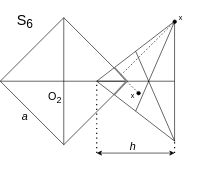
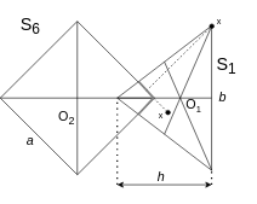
  <mxCell id="0" />
  <mxCell id="1" parent="0" />
  <mxCell id="2" value="" style="whiteSpace=wrap;html=1;aspect=fixed;fillColor=none;rotation=45;" parent="1" vertex="1"><mxGeometry x="30" y="60" width="150" height="150" as="geometry" /></mxCell>
  <mxCell id="3" value="" style="triangle;whiteSpace=wrap;html=1;fillColor=none;rotation=-180;" parent="1" vertex="1"><mxGeometry x="160" y="35" width="130" height="200" as="geometry" /></mxCell>
  <mxCell id="4" value="" style="endArrow=none;html=1;rounded=0;exitX=1;exitY=0.5;exitDx=0;exitDy=0;entryX=0;entryY=0.5;entryDx=0;entryDy=0;" parent="1" source="3" target="3" edge="1"><mxGeometry width="50" height="50" relative="1" as="geometry"><mxPoint x="260" y="215" as="sourcePoint" /><mxPoint x="310" y="165" as="targetPoint" /></mxGeometry></mxCell>
  <mxCell id="5" value="" style="endArrow=none;html=1;rounded=0;entryX=0.5;entryY=1;entryDx=0;entryDy=0;exitX=-0.003;exitY=-0.002;exitDx=0;exitDy=0;exitPerimeter=0;" parent="1" source="3" target="3" edge="1"><mxGeometry width="50" height="50" relative="1" as="geometry"><mxPoint x="250" y="335" as="sourcePoint" /><mxPoint x="300" y="285" as="targetPoint" /></mxGeometry></mxCell>
  <mxCell id="6" value="" style="endArrow=none;html=1;rounded=0;exitX=0.5;exitY=0;exitDx=0;exitDy=0;entryX=-0.001;entryY=0.998;entryDx=0;entryDy=0;entryPerimeter=0;" parent="1" source="3" target="3" edge="1"><mxGeometry width="50" height="50" relative="1" as="geometry"><mxPoint x="320" y="175" as="sourcePoint" /><mxPoint x="370" y="125" as="targetPoint" /></mxGeometry></mxCell>
  <mxCell id="7" value="" style="endArrow=none;html=1;rounded=0;exitX=0;exitY=1;exitDx=0;exitDy=0;entryX=1;entryY=0;entryDx=0;entryDy=0;" parent="1" source="2" target="2" edge="1"><mxGeometry width="50" height="50" relative="1" as="geometry"><mxPoint x="150" y="185" as="sourcePoint" /><mxPoint x="200" y="135" as="targetPoint" /></mxGeometry></mxCell>
  <mxCell id="8" value="" style="endArrow=none;html=1;rounded=0;exitX=0;exitY=0;exitDx=0;exitDy=0;entryX=1;entryY=1;entryDx=0;entryDy=0;" parent="1" source="2" target="2" edge="1"><mxGeometry width="50" height="50" relative="1" as="geometry"><mxPoint x="10" y="125" as="sourcePoint" /><mxPoint x="60" y="75" as="targetPoint" /></mxGeometry></mxCell>
  <mxCell id="9" value="&lt;span style=&quot;font-size: 24px&quot;&gt;S&lt;sub&gt;6&lt;/sub&gt;&lt;/span&gt;" style="text;html=1;align=center;verticalAlign=middle;resizable=0;points=[];autosize=1;strokeColor=none;fillColor=none;" parent="1" vertex="1"><mxGeometry x="20" y="20" width="40" height="30" as="geometry" /></mxCell>
+ <mxCell id="10" value="&lt;span style=&quot;font-size: 24px&quot;&gt;S&lt;sub&gt;1&lt;/sub&gt;&lt;/span&gt;" style="text;html=1;align=center;verticalAlign=middle;resizable=0;points=[];autosize=1;strokeColor=none;fillColor=none;" parent="1" vertex="1"><mxGeometry x="290" y="75" width="40" height="30" as="geometry" /></mxCell>
  <mxCell id="11" value="&lt;font style=&quot;font-size: 18px&quot;&gt;O&lt;sub&gt;2&lt;/sub&gt;&lt;/font&gt;" style="text;html=1;align=center;verticalAlign=middle;resizable=0;points=[];autosize=1;strokeColor=none;fillColor=none;fontSize=24;" parent="1" vertex="1"><mxGeometry x="70" y="140" width="40" height="40" as="geometry" /></mxCell>
+ <mxCell id="12" value="&lt;font style=&quot;font-size: 18px&quot;&gt;O&lt;/font&gt;&lt;font style=&quot;font-size: 15px&quot;&gt;&lt;sub&gt;1&lt;/sub&gt;&lt;/font&gt;" style="text;html=1;align=center;verticalAlign=middle;resizable=0;points=[];autosize=1;strokeColor=none;fillColor=none;fontSize=24;" parent="1" vertex="1"><mxGeometry x="245" y="123" width="40" height="40" as="geometry" /></mxCell>
  <mxCell id="13" value="&lt;i&gt;a&lt;/i&gt;" style="text;html=1;align=center;verticalAlign=middle;resizable=0;points=[];autosize=1;strokeColor=none;fillColor=none;fontSize=18;" parent="1" vertex="1"><mxGeometry x="25" y="180" width="30" height="30" as="geometry" /></mxCell>
+ <mxCell id="14" value="&lt;i&gt;b&lt;/i&gt;" style="text;html=1;align=center;verticalAlign=middle;resizable=0;points=[];autosize=1;strokeColor=none;fillColor=none;fontSize=18;" parent="1" vertex="1"><mxGeometry x="290" y="120" width="30" height="30" as="geometry" /></mxCell>
  <mxCell id="15" value="" style="endArrow=none;dashed=1;html=1;dashPattern=1 3;strokeWidth=2;rounded=0;fontSize=18;entryX=1;entryY=0.5;entryDx=0;entryDy=0;" parent="1" target="3" edge="1"><mxGeometry width="50" height="50" relative="1" as="geometry"><mxPoint x="160" y="255" as="sourcePoint" /><mxPoint x="230" y="245" as="targetPoint" /></mxGeometry></mxCell>
  <mxCell id="16" value="" style="endArrow=none;dashed=1;html=1;dashPattern=1 3;strokeWidth=2;rounded=0;fontSize=18;entryX=0;entryY=0.002;entryDx=0;entryDy=0;entryPerimeter=0;" parent="1" target="3" edge="1"><mxGeometry width="50" height="50" relative="1" as="geometry"><mxPoint x="290" y="255" as="sourcePoint" /><mxPoint x="304.84" y="145" as="targetPoint" /></mxGeometry></mxCell>
  <mxCell id="17" value="" style="endArrow=classic;startArrow=classic;html=1;rounded=0;fontSize=18;" parent="1" edge="1"><mxGeometry width="50" height="50" relative="1" as="geometry"><mxPoint x="160" y="255" as="sourcePoint" /><mxPoint x="290" y="255" as="targetPoint" /></mxGeometry></mxCell>
  <mxCell id="18" value="&lt;i&gt;h&lt;/i&gt;" style="text;html=1;align=center;verticalAlign=middle;resizable=0;points=[];autosize=1;strokeColor=none;fillColor=none;fontSize=18;" parent="1" vertex="1"><mxGeometry x="205" y="230" width="30" height="30" as="geometry" /></mxCell>
  <mxCell id="19" value="" style="endArrow=oval;html=1;rounded=0;entryX=0.462;entryY=0.4;entryDx=0;entryDy=0;entryPerimeter=0;startArrow=none;startFill=0;endFill=1;dashed=1;" parent="1" target="3" edge="1"><mxGeometry width="50" height="50" relative="1" as="geometry"><mxPoint x="210" y="135" as="sourcePoint" /><mxPoint x="270" y="95" as="targetPoint" /></mxGeometry></mxCell>
  <mxCell id="20" value="" style="endArrow=oval;html=1;rounded=0;entryX=-0.002;entryY=0.997;entryDx=0;entryDy=0;entryPerimeter=0;startArrow=none;startFill=0;endFill=1;dashed=1;exitX=0.692;exitY=0.55;exitDx=0;exitDy=0;exitPerimeter=0;" parent="1" source="3" target="3" edge="1"><mxGeometry width="50" height="50" relative="1" as="geometry"><mxPoint x="210" y="135" as="sourcePoint" /><mxPoint x="259.96" y="85" as="targetPoint" /></mxGeometry></mxCell>
  <mxCell id="21" value="" style="endArrow=none;html=1;rounded=0;exitX=0.79;exitY=-0.006;exitDx=0;exitDy=0;exitPerimeter=0;strokeWidth=3;fillColor=#f5f5f5;strokeColor=#828282;" parent="1" source="2" edge="1"><mxGeometry width="50" height="50" relative="1" as="geometry"><mxPoint x="160" y="55" as="sourcePoint" /><mxPoint x="210" y="135" as="targetPoint" /></mxGeometry></mxCell>
  <mxCell id="22" value="" style="endArrow=none;html=1;rounded=0;exitX=0.773;exitY=0.389;exitDx=0;exitDy=0;exitPerimeter=0;strokeWidth=3;fillColor=#f5f5f5;strokeColor=#828282;" parent="1" source="3" edge="1"><mxGeometry width="50" height="50" relative="1" as="geometry"><mxPoint x="199.429" y="122.09" as="sourcePoint" /><mxPoint x="210" y="135" as="targetPoint" /></mxGeometry></mxCell>
  <mxCell id="23" value="x" style="text;html=1;align=center;verticalAlign=middle;resizable=0;points=[];autosize=1;strokeColor=none;fillColor=none;" parent="1" vertex="1"><mxGeometry x="290" y="20" width="20" height="20" as="geometry" /></mxCell>
  <mxCell id="24" value="x" style="text;html=1;align=center;verticalAlign=middle;resizable=0;points=[];autosize=1;strokeColor=none;fillColor=none;" parent="1" vertex="1"><mxGeometry x="210" y="150" width="20" height="20" as="geometry" /></mxCell>
